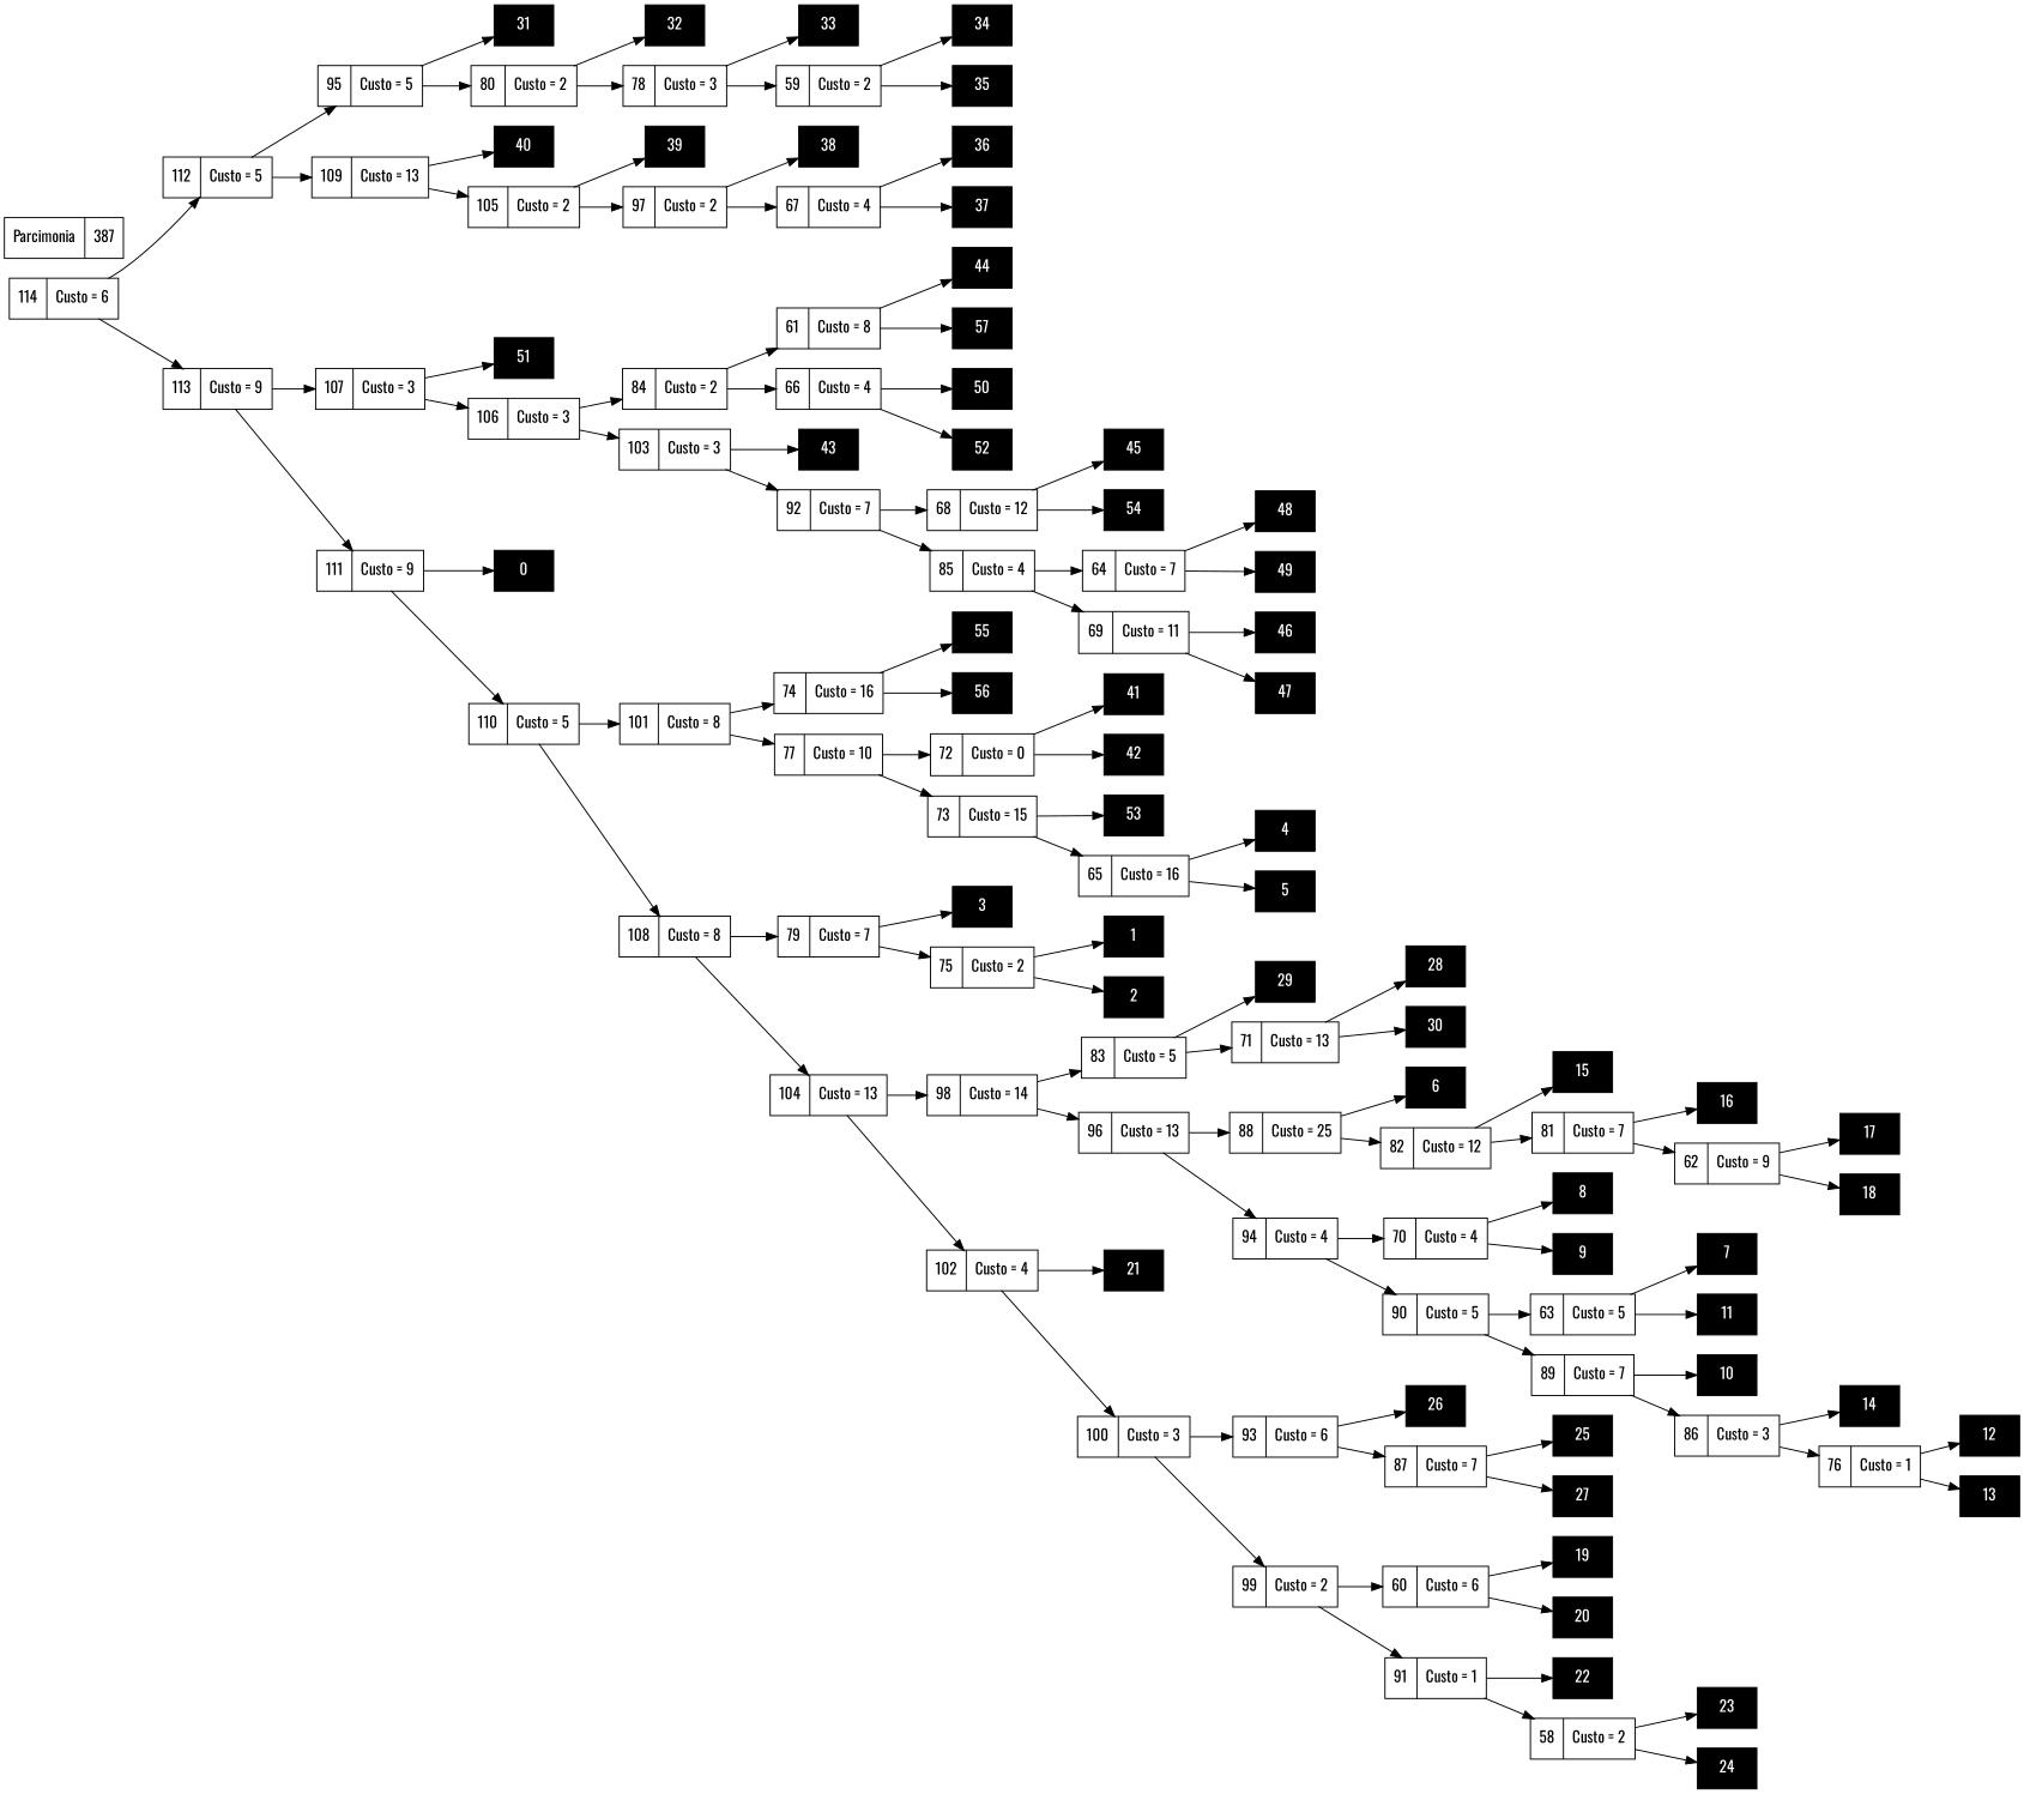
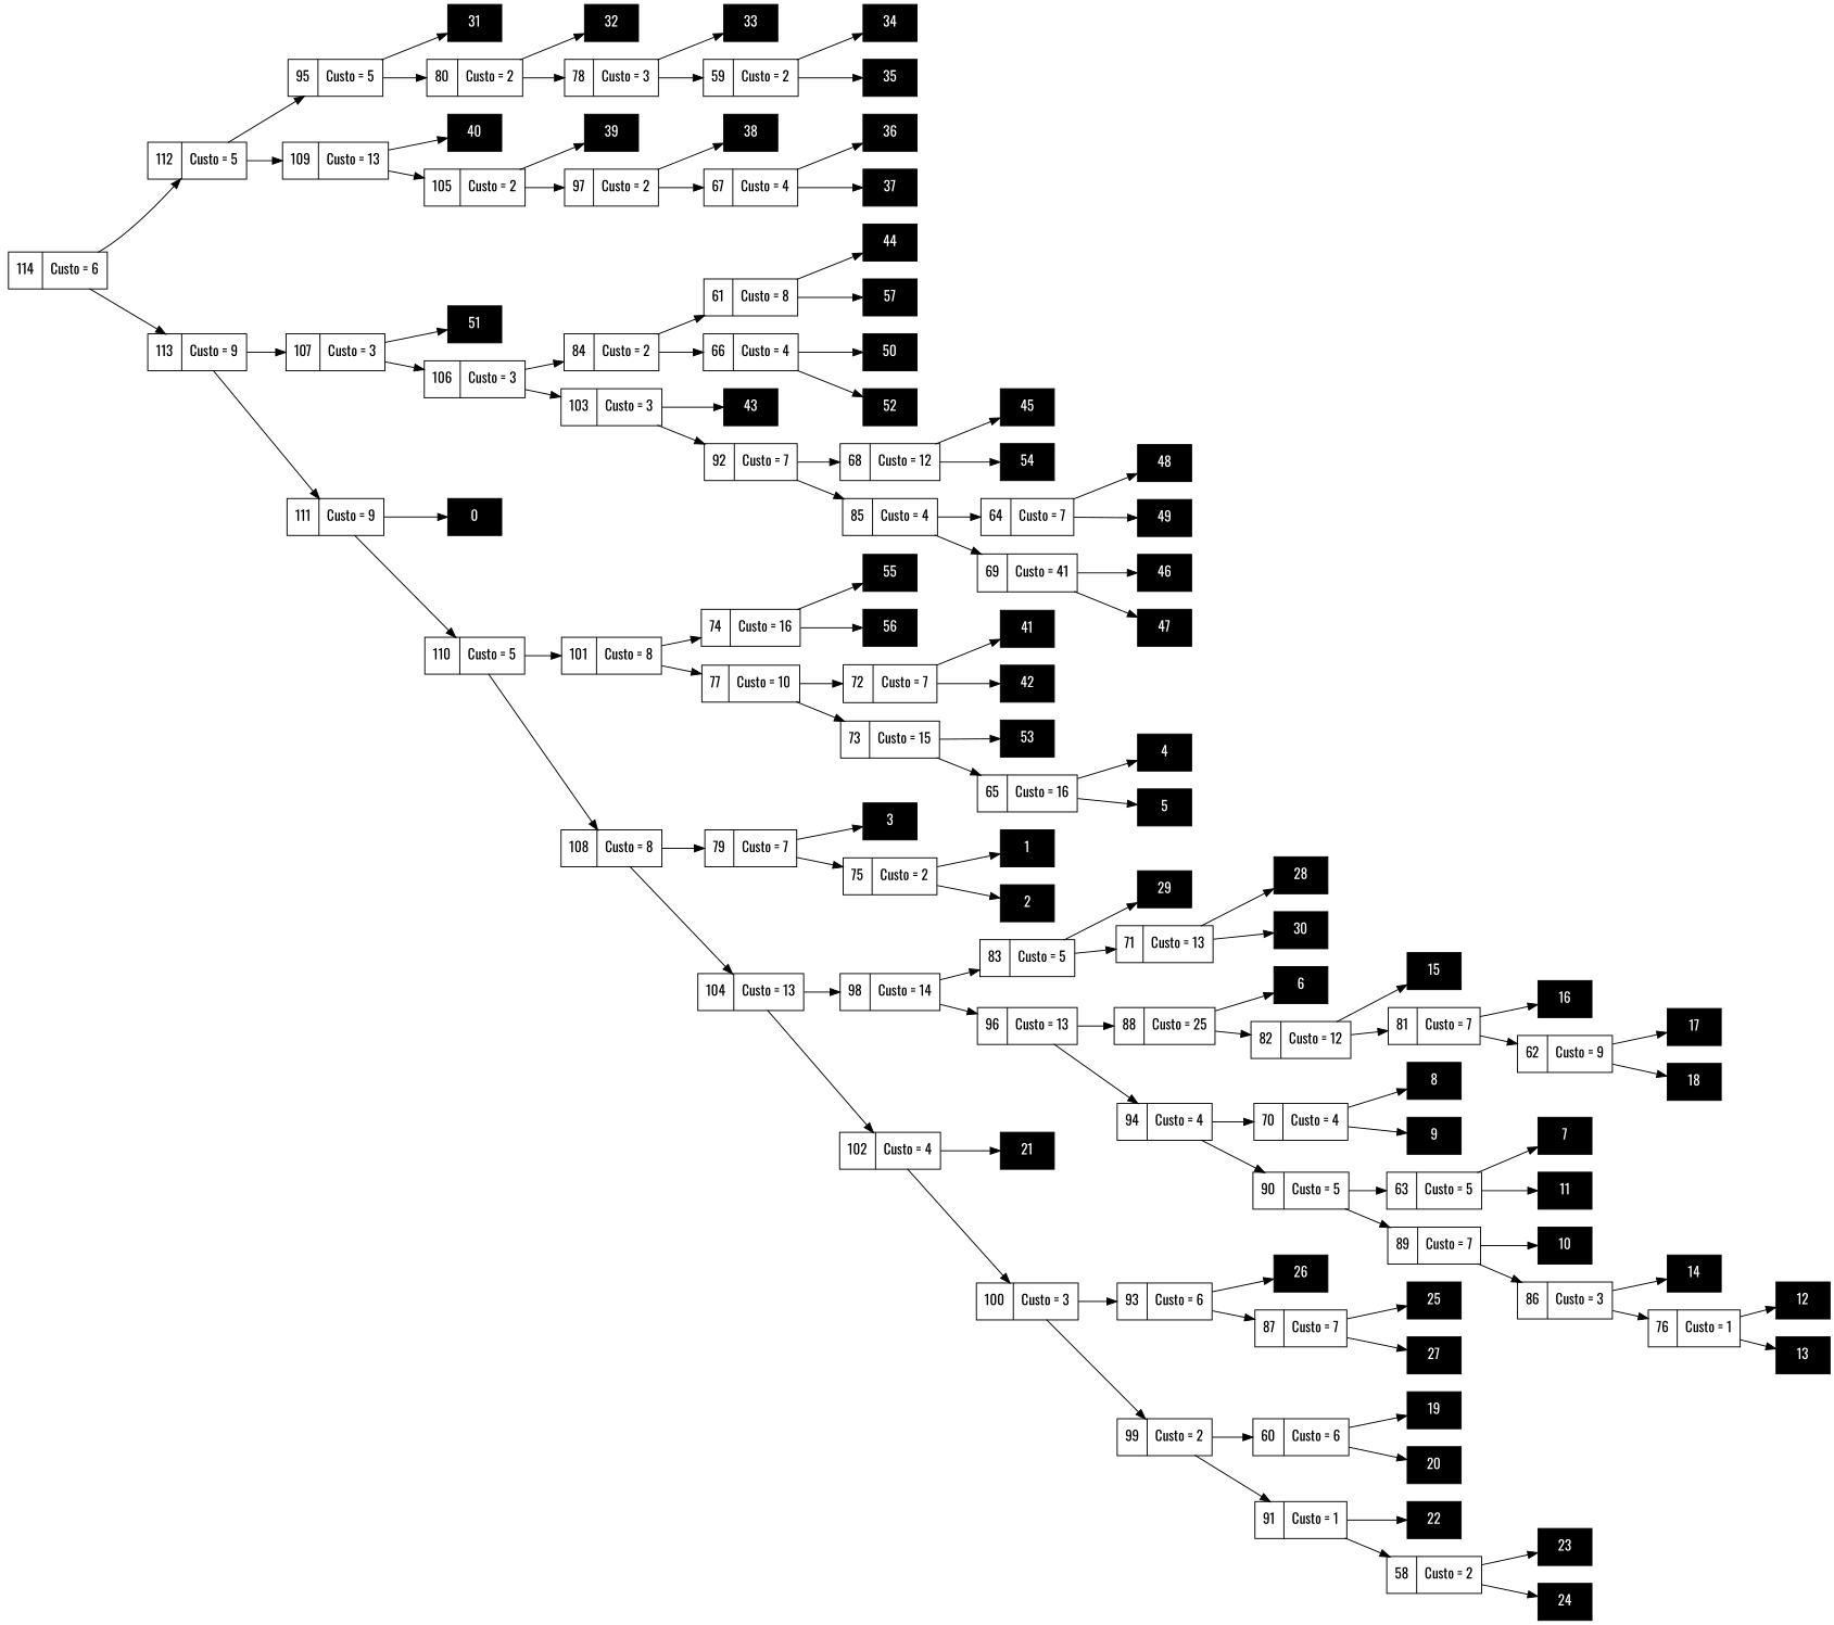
  digraph {
    fontname=Oswald
    rankdir=LR
    node [fontname=Oswald shape=record]
    edge [fontname=Oswald]
    n1 [color=black fontcolor=white fontsize=14 height=0.5 label="{0}" style=filled]
    n2 [color=black fontcolor=white fontsize=14 height=0.5 label="{1}" style=filled]
    n3 [color=black fontcolor=white fontsize=14 height=0.5 label="{2}" style=filled]
    n4 [color=black fontcolor=white fontsize=14 height=0.5 label="{3}" style=filled]
    n5 [color=black fontcolor=white fontsize=14 height=0.5 label="{4}" style=filled]
    n6 [color=black fontcolor=white fontsize=14 height=0.5 label="{5}" style=filled]
    n7 [color=black fontcolor=white fontsize=14 height=0.5 label="{6}" style=filled]
    n8 [color=black fontcolor=white fontsize=14 height=0.5 label="{7}" style=filled]
    n9 [color=black fontcolor=white fontsize=14 height=0.5 label="{8}" style=filled]
    n10 [color=black fontcolor=white fontsize=14 height=0.5 label="{9}" style=filled]
    n11 [color=black fontcolor=white fontsize=14 height=0.5 label="{10}" style=filled]
    n12 [color=black fontcolor=white fontsize=14 height=0.5 label="{11}" style=filled]
    n13 [color=black fontcolor=white fontsize=14 height=0.5 label="{12}" style=filled]
    n14 [color=black fontcolor=white fontsize=14 height=0.5 label="{13}" style=filled]
    n15 [color=black fontcolor=white fontsize=14 height=0.5 label="{14}" style=filled]
    n16 [color=black fontcolor=white fontsize=14 height=0.5 label="{15}" style=filled]
    n17 [color=black fontcolor=white fontsize=14 height=0.5 label="{16}" style=filled]
    n18 [color=black fontcolor=white fontsize=14 height=0.5 label="{17}" style=filled]
    n19 [color=black fontcolor=white fontsize=14 height=0.5 label="{18}" style=filled]
    n20 [color=black fontcolor=white fontsize=14 height=0.5 label="{19}" style=filled]
    n21 [color=black fontcolor=white fontsize=14 height=0.5 label="{20}" style=filled]
    n22 [color=black fontcolor=white fontsize=14 height=0.5 label="{21}" style=filled]
    n23 [color=black fontcolor=white fontsize=14 height=0.5 label="{22}" style=filled]
    n24 [color=black fontcolor=white fontsize=14 height=0.5 label="{23}" style=filled]
    n25 [color=black fontcolor=white fontsize=14 height=0.5 label="{24}" style=filled]
    n26 [color=black fontcolor=white fontsize=14 height=0.5 label="{25}" style=filled]
    n27 [color=black fontcolor=white fontsize=14 height=0.5 label="{26}" style=filled]
    n28 [color=black fontcolor=white fontsize=14 height=0.5 label="{27}" style=filled]
    n29 [color=black fontcolor=white fontsize=14 height=0.5 label="{28}" style=filled]
    n30 [color=black fontcolor=white fontsize=14 height=0.5 label="{29}" style=filled]
    n31 [color=black fontcolor=white fontsize=14 height=0.5 label="{30}" style=filled]
    n32 [color=black fontcolor=white fontsize=14 height=0.5 label="{31}" style=filled]
    n33 [color=black fontcolor=white fontsize=14 height=0.5 label="{32}" style=filled]
    n34 [color=black fontcolor=white fontsize=14 height=0.5 label="{33}" style=filled]
    n35 [color=black fontcolor=white fontsize=14 height=0.5 label="{34}" style=filled]
    n36 [color=black fontcolor=white fontsize=14 height=0.5 label="{35}" style=filled]
    n37 [color=black fontcolor=white fontsize=14 height=0.5 label="{36}" style=filled]
    n38 [color=black fontcolor=white fontsize=14 height=0.5 label="{37}" style=filled]
    n39 [color=black fontcolor=white fontsize=14 height=0.5 label="{38}" style=filled]
    n40 [color=black fontcolor=white fontsize=14 height=0.5 label="{39}" style=filled]
    n41 [color=black fontcolor=white fontsize=14 height=0.5 label="{40}" style=filled]
    n42 [color=black fontcolor=white fontsize=14 height=0.5 label="{41}" style=filled]
    n43 [color=black fontcolor=white fontsize=14 height=0.5 label="{42}" style=filled]
    n44 [color=black fontcolor=white fontsize=14 height=0.5 label="{43}" style=filled]
    n45 [color=black fontcolor=white fontsize=14 height=0.5 label="{44}" style=filled]
    n46 [color=black fontcolor=white fontsize=14 height=0.5 label="{45}" style=filled]
    n47 [color=black fontcolor=white fontsize=14 height=0.5 label="{46}" style=filled]
    n48 [color=black fontcolor=white fontsize=14 height=0.5 label="{47}" style=filled]
    n49 [color=black fontcolor=white fontsize=14 height=0.5 label="{48}" style=filled]
    n50 [color=black fontcolor=white fontsize=14 height=0.5 label="{49}" style=filled]
    n51 [color=black fontcolor=white fontsize=14 height=0.5 label="{50}" style=filled]
    n52 [color=black fontcolor=white fontsize=14 height=0.5 label="{51}" style=filled]
    n53 [color=black fontcolor=white fontsize=14 height=0.5 label="{52}" style=filled]
    n54 [color=black fontcolor=white fontsize=14 height=0.5 label="{53}" style=filled]
    n55 [color=black fontcolor=white fontsize=14 height=0.5 label="{54}" style=filled]
    n56 [color=black fontcolor=white fontsize=14 height=0.5 label="{55}" style=filled]
    n57 [color=black fontcolor=white fontsize=14 height=0.5 label="{56}" style=filled]
    n58 [color=black fontcolor=white fontsize=14 height=0.5 label="{57}" style=filled]
    n59 [label="{58|Custo = 2}"]
    n60 [label="{59|Custo = 2}"]
    n61 [label="{60|Custo = 6}"]
    n62 [label="{61|Custo = 8}"]
    n63 [label="{62|Custo = 9}"]
    n64 [label="{63|Custo = 5}"]
    n65 [label="{64|Custo = 7}"]
    n66 [label="{65|Custo = 16}"]
    n67 [label="{66|Custo = 4}"]
    n68 [label="{67|Custo = 4}"]
    n69 [label="{68|Custo = 12}"]
-   n70 [label="{69|Custo = 11}"]
+   n70 [label="{69|Custo = 41}"]
    n71 [label="{70|Custo = 4}"]
    n72 [label="{71|Custo = 13}"]
-   n73 [label="{72|Custo = 0}"]
+   n73 [label="{72|Custo = 7}"]
    n74 [label="{73|Custo = 15}"]
    n75 [label="{74|Custo = 16}"]
    n76 [label="{75|Custo = 2}"]
    n77 [label="{76|Custo = 1}"]
    n78 [label="{77|Custo = 10}"]
    n79 [label="{78|Custo = 3}"]
    n80 [label="{79|Custo = 7}"]
    n81 [label="{80|Custo = 2}"]
    n82 [label="{81|Custo = 7}"]
    n83 [label="{82|Custo = 12}"]
    n84 [label="{83|Custo = 5}"]
    n85 [label="{84|Custo = 2}"]
    n86 [label="{85|Custo = 4}"]
    n87 [label="{86|Custo = 3}"]
    n88 [label="{87|Custo = 7}"]
    n89 [label="{88|Custo = 25}"]
    n90 [label="{89|Custo = 7}"]
    n91 [label="{90|Custo = 5}"]
    n92 [label="{91|Custo = 1}"]
    n93 [label="{92|Custo = 7}"]
    n94 [label="{93|Custo = 6}"]
    n95 [label="{94|Custo = 4}"]
    n96 [label="{95|Custo = 5}"]
    n97 [label="{96|Custo = 13}"]
    n98 [label="{97|Custo = 2}"]
    n99 [label="{98|Custo = 14}"]
    n100 [label="{99|Custo = 2}"]
    n101 [label="{100|Custo = 3}"]
    n102 [label="{101|Custo = 8}"]
    n103 [label="{102|Custo = 4}"]
    n104 [label="{103|Custo = 3}"]
    n105 [label="{104|Custo = 13}"]
    n106 [label="{105|Custo = 2}"]
    n107 [label="{106|Custo = 3}"]
    n108 [label="{107|Custo = 3}"]
    n109 [label="{108|Custo = 8}"]
    n110 [label="{109|Custo = 13}"]
    n111 [label="{110|Custo = 5}"]
    n112 [label="{111|Custo = 9}"]
    n113 [label="{112|Custo = 5}"]
    n114 [label="{113|Custo = 9}"]
    n115 [label="{114|Custo = 6}"]
-   n116 [label="{Parcimonia|387}"]
    n59 -> n24
    n59 -> n25
    n60 -> n35
    n60 -> n36
    n61 -> n20
    n61 -> n21
    n62 -> n45
    n62 -> n58
    n63 -> n18
    n63 -> n19
    n64 -> n8
    n64 -> n12
    n65 -> n49
    n65 -> n50
    n66 -> n5
    n66 -> n6
    n67 -> n51
    n67 -> n53
    n68 -> n37
    n68 -> n38
    n69 -> n46
    n69 -> n55
    n70 -> n47
    n70 -> n48
    n71 -> n9
    n71 -> n10
    n72 -> n29
    n72 -> n31
    n73 -> n42
    n73 -> n43
    n74 -> n54
    n74 -> n66
    n75 -> n56
    n75 -> n57
    n76 -> n2
    n76 -> n3
    n77 -> n13
    n77 -> n14
    n78 -> n73
    n78 -> n74
    n79 -> n34
    n79 -> n60
    n80 -> n4
    n80 -> n76
    n81 -> n33
    n81 -> n79
    n82 -> n17
    n82 -> n63
    n83 -> n16
    n83 -> n82
    n84 -> n30
    n84 -> n72
    n85 -> n62
    n85 -> n67
    n86 -> n65
    n86 -> n70
    n87 -> n15
    n87 -> n77
    n88 -> n26
    n88 -> n28
    n89 -> n7
    n89 -> n83
    n90 -> n11
    n90 -> n87
    n91 -> n64
    n91 -> n90
    n92 -> n23
    n92 -> n59
    n93 -> n69
    n93 -> n86
    n94 -> n27
    n94 -> n88
    n95 -> n71
    n95 -> n91
    n96 -> n32
    n96 -> n81
    n97 -> n89
    n97 -> n95
    n98 -> n39
    n98 -> n68
    n99 -> n84
    n99 -> n97
    n100 -> n61
    n100 -> n92
    n101 -> n94
    n101 -> n100
    n102 -> n75
    n102 -> n78
    n103 -> n22
    n103 -> n101
    n104 -> n44
    n104 -> n93
    n105 -> n99
    n105 -> n103
    n106 -> n40
    n106 -> n98
    n107 -> n85
    n107 -> n104
    n108 -> n52
    n108 -> n107
    n109 -> n80
    n109 -> n105
    n110 -> n41
    n110 -> n106
    n111 -> n102
    n111 -> n109
    n112 -> n1
    n112 -> n111
    n113 -> n96
    n113 -> n110
    n114 -> n108
    n114 -> n112
    n115 -> n113
    n115 -> n114
  }
